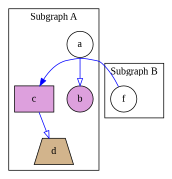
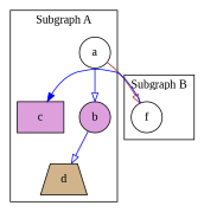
  digraph {
    fontname="Liberation Serif"
    node [fillcolor=white fontname="Liberation Serif" shape=circle style=filled]
    edge [arrowhead=onormal color=blue fontname="Liberation Serif"]
    a
    b [fillcolor=plum]
    c [fillcolor=plum shape=box]
    d [fillcolor=tan shape=trapezium]
    f
    subgraph cluster_1 {
      label="Subgraph A"
      a
      b
      c
      d
    }
    subgraph cluster_2 {
      label="Subgraph B"
      f
    }
    a -> b
-   c -> d
+   a -> f [color=brown]
+   b -> d
    f -> c [arrowhead=normal]
  }
